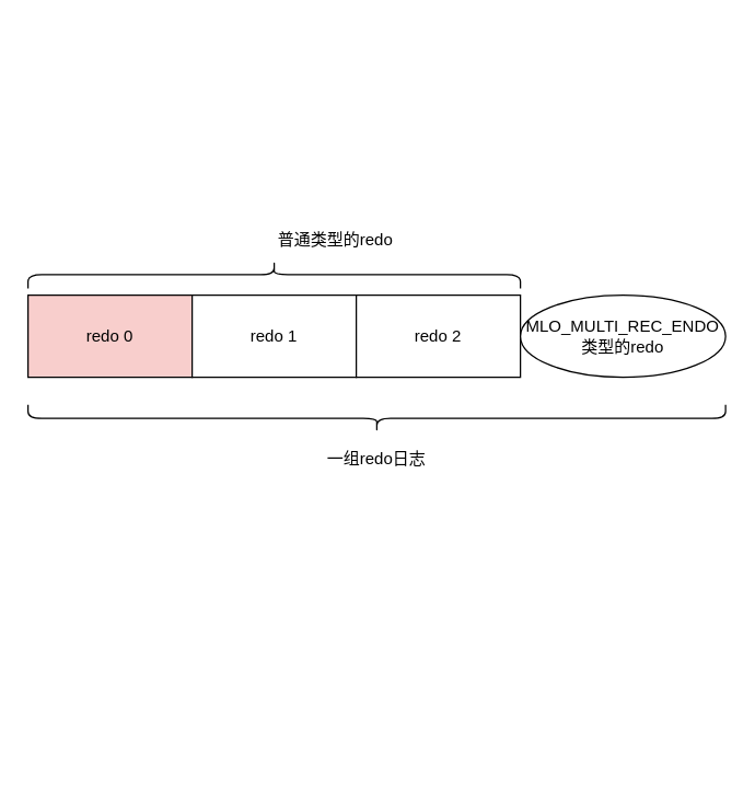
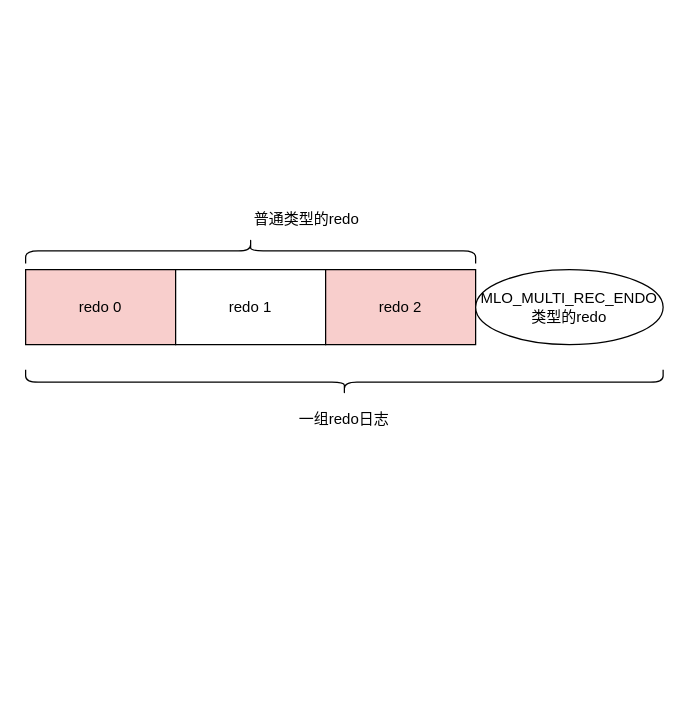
  <mxCell id="0" />
  <mxCell id="1" parent="0" />
  <mxCell id="2" value="redo 0" style="rounded=0;whiteSpace=wrap;html=1;fillColor=#f8cecc;" vertex="1" parent="1"><mxGeometry x="20" y="215" width="120" height="60" as="geometry" /></mxCell>
  <mxCell id="3" value="redo 1&lt;span style=&quot;color: rgba(0 , 0 , 0 , 0) ; font-family: monospace ; font-size: 0px&quot;&gt;%3CmxGraphModel%3E%3Croot%3E%3CmxCell%20id%3D%220%22%2F%3E%3CmxCell%20id%3D%221%22%20parent%3D%220%22%2F%3E%3CmxCell%20id%3D%222%22%20value%3D%22redo%200%22%20style%3D%22rounded%3D0%3BwhiteSpace%3Dwrap%3Bhtml%3D1%3B%22%20vertex%3D%221%22%20parent%3D%221%22%3E%3CmxGeometry%20x%3D%22180%22%20y%3D%22220%22%20width%3D%22120%22%20height%3D%2260%22%20as%3D%22geometry%22%2F%3E%3C%2FmxCell%3E%3C%2Froot%3E%3C%2FmxGraphModel%3E&lt;/span&gt;" style="rounded=0;whiteSpace=wrap;html=1;" vertex="1" parent="1"><mxGeometry x="140" y="215" width="120" height="60" as="geometry" /></mxCell>
- <mxCell id="4" value="redo 2" style="rounded=0;whiteSpace=wrap;html=1;" vertex="1" parent="1"><mxGeometry x="260" y="215" width="120" height="60" as="geometry" /></mxCell>
+ <mxCell id="4" value="redo 2" style="rounded=0;whiteSpace=wrap;html=1;fillColor=#f8cecc;" vertex="1" parent="1"><mxGeometry x="260" y="215" width="120" height="60" as="geometry" /></mxCell>
  <mxCell id="5" value="MLO_MULTI_REC_ENDO类型的redo" style="ellipse;whiteSpace=wrap;html=1;" vertex="1" parent="1"><mxGeometry x="380" y="215" width="150" height="60" as="geometry" /></mxCell>
  <mxCell id="6" value="" style="shape=curlyBracket;whiteSpace=wrap;html=1;rounded=1;flipH=1;rotation=-90;" vertex="1" parent="1"><mxGeometry x="190" y="20" width="20" height="360" as="geometry" /></mxCell>
  <mxCell id="7" value="普通类型的redo" style="text;html=1;strokeColor=none;fillColor=none;align=center;verticalAlign=middle;whiteSpace=wrap;rounded=0;" vertex="1" parent="1"><mxGeometry x="180" y="165" width="130" height="20" as="geometry" /></mxCell>
  <mxCell id="8" value="" style="shape=curlyBracket;whiteSpace=wrap;html=1;rounded=1;flipH=1;rotation=90;" vertex="1" parent="1"><mxGeometry x="265" y="50" width="20" height="510" as="geometry" /></mxCell>
  <mxCell id="9" value="一组redo日志" style="text;html=1;strokeColor=none;fillColor=none;align=center;verticalAlign=middle;whiteSpace=wrap;rounded=0;" vertex="1" parent="1"><mxGeometry x="210" y="325" width="130" height="20" as="geometry" /></mxCell>
